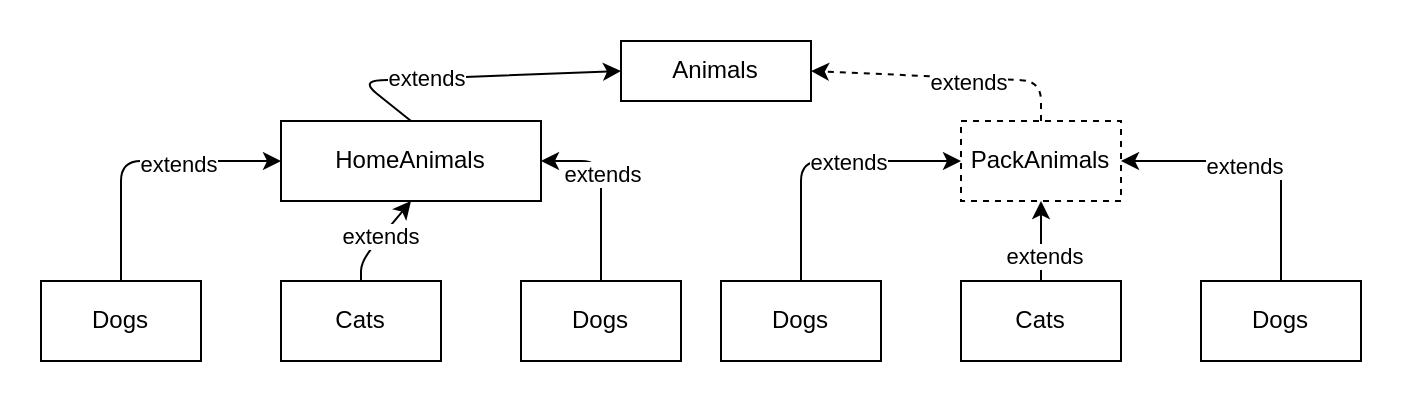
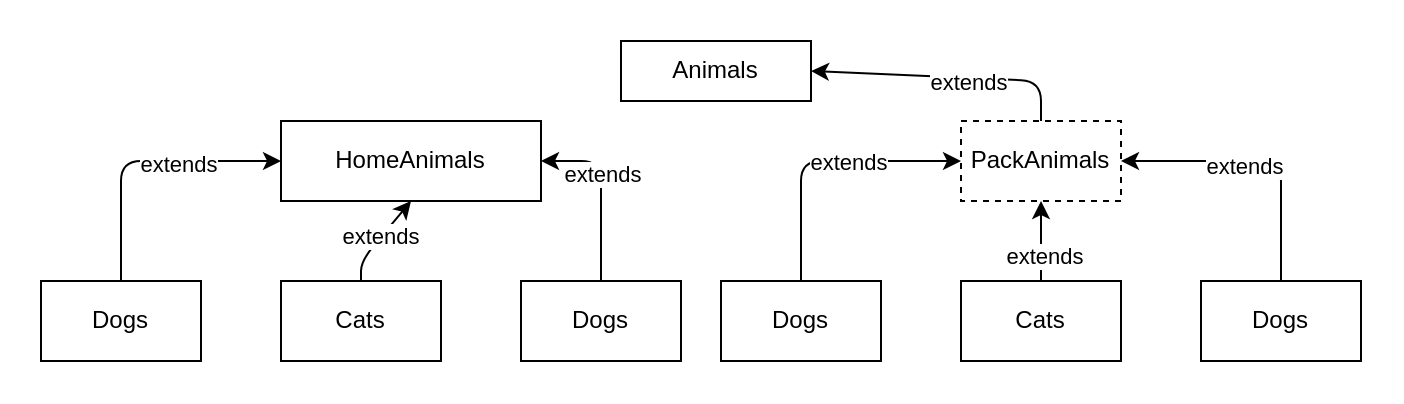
  <mxCell id="0" />
  <mxCell id="1" parent="0" />
  <mxCell id="2" value="Animals" style="rounded=0;whiteSpace=wrap;html=1;" vertex="1" parent="1"><mxGeometry x="310" y="20" width="95" height="30" as="geometry" /></mxCell>
- <mxCell id="3" style="edgeStyle=none;html=1;exitX=0.5;exitY=0;exitDx=0;exitDy=0;entryX=0;entryY=0.5;entryDx=0;entryDy=0;" edge="1" parent="1" source="5" target="2"><mxGeometry relative="1" as="geometry"><Array as="points"><mxPoint x="180" y="40" /></Array></mxGeometry></mxCell>
- <mxCell id="4" value="extends" style="edgeLabel;html=1;align=center;verticalAlign=middle;resizable=0;points=[];" vertex="1" connectable="0" parent="3"><mxGeometry x="-0.201" relative="1" as="geometry"><mxPoint as="offset" /></mxGeometry></mxCell>
  <mxCell id="5" value="HomeAnimals" style="rounded=0;whiteSpace=wrap;html=1;" vertex="1" parent="1"><mxGeometry x="140" y="60" width="130" height="40" as="geometry" /></mxCell>
- <mxCell id="6" style="edgeStyle=none;html=1;exitX=0.5;exitY=0;exitDx=0;exitDy=0;entryX=1;entryY=0.5;entryDx=0;entryDy=0;dashed=1;" edge="1" parent="1" source="8" target="2"><mxGeometry relative="1" as="geometry"><Array as="points"><mxPoint x="520" y="40" /></Array></mxGeometry></mxCell>
+ <mxCell id="6" style="edgeStyle=none;html=1;exitX=0.5;exitY=0;exitDx=0;exitDy=0;entryX=1;entryY=0.5;entryDx=0;entryDy=0;" edge="1" parent="1" source="8" target="2"><mxGeometry relative="1" as="geometry"><Array as="points"><mxPoint x="520" y="40" /></Array></mxGeometry></mxCell>
  <mxCell id="7" value="extends" style="edgeLabel;html=1;align=center;verticalAlign=middle;resizable=0;points=[];" vertex="1" connectable="0" parent="6"><mxGeometry x="-0.171" y="2" relative="1" as="geometry"><mxPoint as="offset" /></mxGeometry></mxCell>
  <mxCell id="8" value="PackAnimals" style="rounded=0;whiteSpace=wrap;html=1;dashed=1;" vertex="1" parent="1"><mxGeometry x="480" y="60" width="80" height="40" as="geometry" /></mxCell>
  <mxCell id="9" style="edgeStyle=none;html=1;exitX=0.5;exitY=0;exitDx=0;exitDy=0;entryX=0;entryY=0.5;entryDx=0;entryDy=0;" edge="1" parent="1" source="11" target="5"><mxGeometry relative="1" as="geometry"><Array as="points"><mxPoint x="60" y="80" /></Array></mxGeometry></mxCell>
  <mxCell id="10" value="extends" style="edgeLabel;html=1;align=center;verticalAlign=middle;resizable=0;points=[];" vertex="1" connectable="0" parent="9"><mxGeometry x="0.25" y="-1" relative="1" as="geometry"><mxPoint as="offset" /></mxGeometry></mxCell>
  <mxCell id="11" value="Dogs" style="rounded=0;whiteSpace=wrap;html=1;" vertex="1" parent="1"><mxGeometry x="20" y="140" width="80" height="40" as="geometry" /></mxCell>
  <mxCell id="12" value="extends" style="edgeStyle=none;html=1;exitX=0.5;exitY=0;exitDx=0;exitDy=0;entryX=0.5;entryY=1;entryDx=0;entryDy=0;" edge="1" parent="1" source="13" target="5"><mxGeometry relative="1" as="geometry"><Array as="points"><mxPoint x="180" y="130" /></Array></mxGeometry></mxCell>
  <mxCell id="13" value="Cats" style="rounded=0;whiteSpace=wrap;html=1;" vertex="1" parent="1"><mxGeometry x="140" y="140" width="80" height="40" as="geometry" /></mxCell>
  <mxCell id="14" style="edgeStyle=none;html=1;exitX=0.5;exitY=0;exitDx=0;exitDy=0;entryX=1;entryY=0.5;entryDx=0;entryDy=0;" edge="1" parent="1" source="16" target="5"><mxGeometry relative="1" as="geometry"><Array as="points"><mxPoint x="300" y="80" /></Array></mxGeometry></mxCell>
  <mxCell id="15" value="extends" style="edgeLabel;html=1;align=center;verticalAlign=middle;resizable=0;points=[];" vertex="1" connectable="0" parent="14"><mxGeometry x="0.203" relative="1" as="geometry"><mxPoint as="offset" /></mxGeometry></mxCell>
  <mxCell id="16" value="Dogs" style="rounded=0;whiteSpace=wrap;html=1;" vertex="1" parent="1"><mxGeometry x="260" y="140" width="80" height="40" as="geometry" /></mxCell>
  <mxCell id="17" style="edgeStyle=none;html=1;exitX=0.5;exitY=0;exitDx=0;exitDy=0;entryX=0;entryY=0.5;entryDx=0;entryDy=0;" edge="1" parent="1" source="19" target="8"><mxGeometry relative="1" as="geometry"><Array as="points"><mxPoint x="400" y="80" /></Array></mxGeometry></mxCell>
  <mxCell id="18" value="extends" style="edgeLabel;html=1;align=center;verticalAlign=middle;resizable=0;points=[];" vertex="1" connectable="0" parent="17"><mxGeometry x="0.191" relative="1" as="geometry"><mxPoint as="offset" /></mxGeometry></mxCell>
  <mxCell id="19" value="Dogs" style="rounded=0;whiteSpace=wrap;html=1;" vertex="1" parent="1"><mxGeometry x="360" y="140" width="80" height="40" as="geometry" /></mxCell>
  <mxCell id="20" style="edgeStyle=none;html=1;exitX=0.5;exitY=0;exitDx=0;exitDy=0;entryX=0.5;entryY=1;entryDx=0;entryDy=0;" edge="1" parent="1" source="22" target="8"><mxGeometry relative="1" as="geometry" /></mxCell>
  <mxCell id="21" value="extends" style="edgeLabel;html=1;align=center;verticalAlign=middle;resizable=0;points=[];" vertex="1" connectable="0" parent="20"><mxGeometry x="-0.336" y="-1" relative="1" as="geometry"><mxPoint as="offset" /></mxGeometry></mxCell>
  <mxCell id="22" value="Cats" style="rounded=0;whiteSpace=wrap;html=1;" vertex="1" parent="1"><mxGeometry x="480" y="140" width="80" height="40" as="geometry" /></mxCell>
  <mxCell id="23" style="edgeStyle=none;html=1;exitX=0.5;exitY=0;exitDx=0;exitDy=0;entryX=1;entryY=0.5;entryDx=0;entryDy=0;" edge="1" parent="1" source="25" target="8"><mxGeometry relative="1" as="geometry"><Array as="points"><mxPoint x="640" y="80" /></Array></mxGeometry></mxCell>
  <mxCell id="24" value="extends" style="edgeLabel;html=1;align=center;verticalAlign=middle;resizable=0;points=[];" vertex="1" connectable="0" parent="23"><mxGeometry x="0.135" y="2" relative="1" as="geometry"><mxPoint as="offset" /></mxGeometry></mxCell>
  <mxCell id="25" value="Dogs" style="rounded=0;whiteSpace=wrap;html=1;" vertex="1" parent="1"><mxGeometry x="600" y="140" width="80" height="40" as="geometry" /></mxCell>
